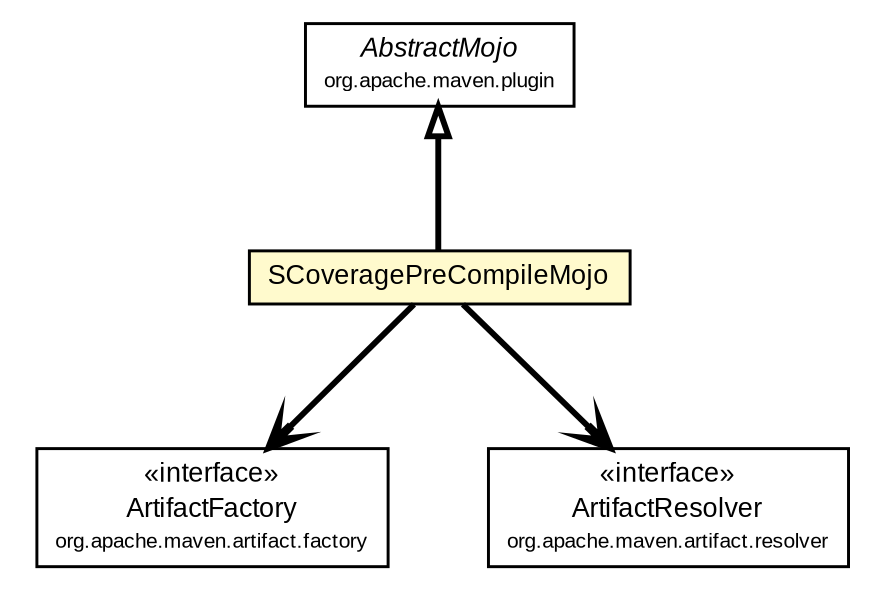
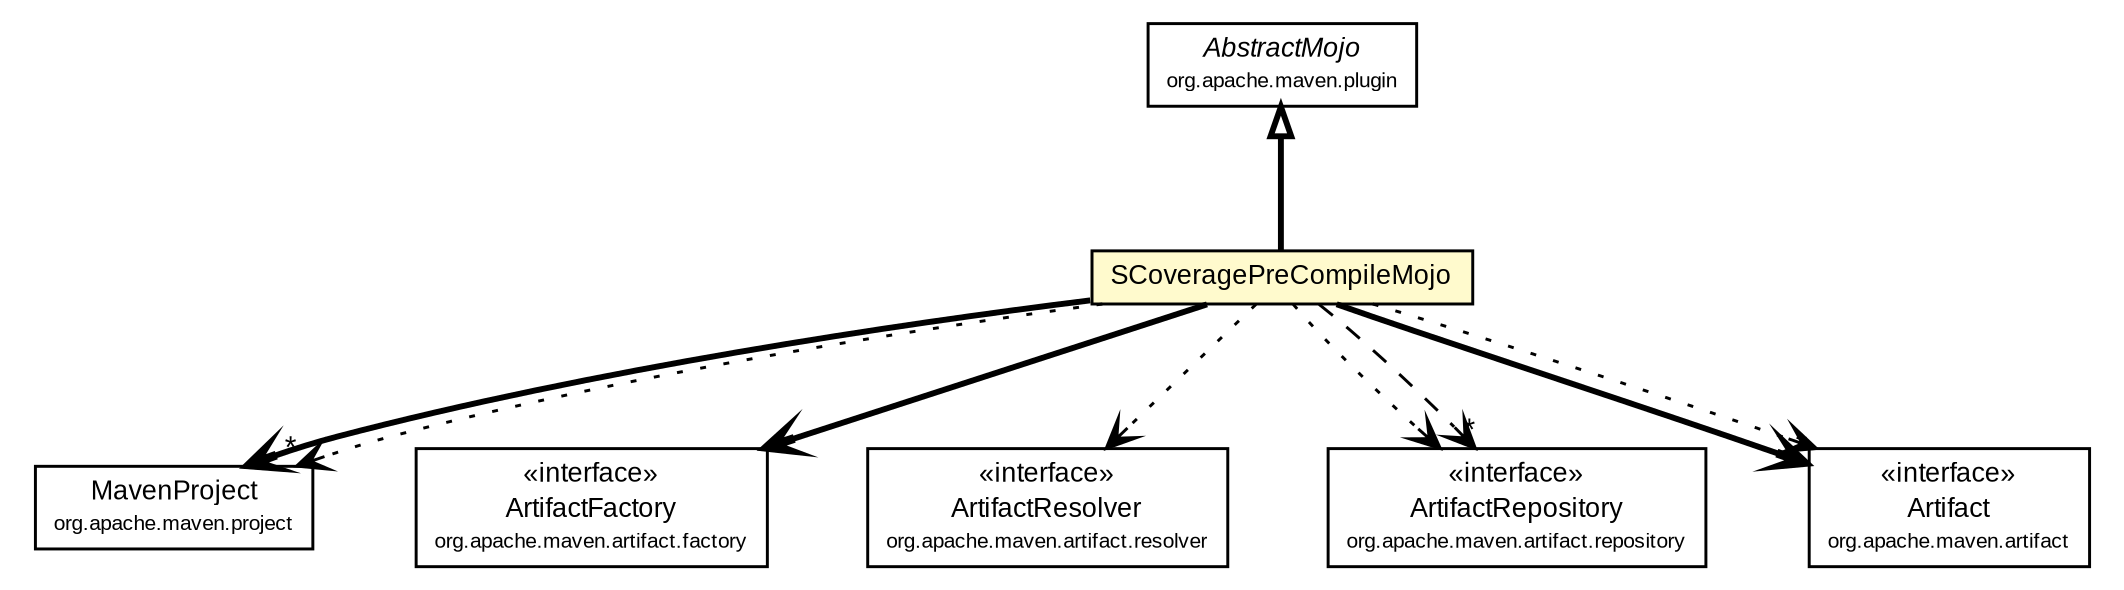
  digraph {
    nodesep=0.25
    ranksep=0.5
    node [fontcolor=black fontname=arial fontsize=9.0 shape=plaintext]
    edge [arrowhead=open color=black fontcolor=black fontname=arial fontsize=10.0 headport=p labelfontname=arial labelfontsize=10 style=bold tailport=p]
    n1 [label=<<table title="org.scoverage.plugin.SCoveragePreCompileMojo" border="0" cellborder="1" cellspacing="0" cellpadding="2" port="p" bgcolor="lemonChiffon" href="./SCoveragePreCompileMojo.html"> 		<tr><td><table border="0" cellspacing="0" cellpadding="1"> <tr><td align="center" balign="center"> SCoveragePreCompileMojo </td></tr> 		</table></td></tr> 		</table>>]
+   n2 [label=<<table title="org.apache.maven.project.MavenProject" border="0" cellborder="1" cellspacing="0" cellpadding="2" port="p"> 		<tr><td><table border="0" cellspacing="0" cellpadding="1"> <tr><td align="center" balign="center"> MavenProject </td></tr> <tr><td align="center" balign="center"><font point-size="7.0"> org.apache.maven.project </font></td></tr> 		</table></td></tr> 		</table>>]
    n3 [label=<<table title="org.apache.maven.artifact.factory.ArtifactFactory" border="0" cellborder="1" cellspacing="0" cellpadding="2" port="p"> 		<tr><td><table border="0" cellspacing="0" cellpadding="1"> <tr><td align="center" balign="center"> &#171;interface&#187; </td></tr> <tr><td align="center" balign="center"> ArtifactFactory </td></tr> <tr><td align="center" balign="center"><font point-size="7.0"> org.apache.maven.artifact.factory </font></td></tr> 		</table></td></tr> 		</table>>]
    n4 [label=<<table title="org.apache.maven.artifact.resolver.ArtifactResolver" border="0" cellborder="1" cellspacing="0" cellpadding="2" port="p"> 		<tr><td><table border="0" cellspacing="0" cellpadding="1"> <tr><td align="center" balign="center"> &#171;interface&#187; </td></tr> <tr><td align="center" balign="center"> ArtifactResolver </td></tr> <tr><td align="center" balign="center"><font point-size="7.0"> org.apache.maven.artifact.resolver </font></td></tr> 		</table></td></tr> 		</table>>]
+   n5 [label=<<table title="org.apache.maven.artifact.repository.ArtifactRepository" border="0" cellborder="1" cellspacing="0" cellpadding="2" port="p"> 		<tr><td><table border="0" cellspacing="0" cellpadding="1"> <tr><td align="center" balign="center"> &#171;interface&#187; </td></tr> <tr><td align="center" balign="center"> ArtifactRepository </td></tr> <tr><td align="center" balign="center"><font point-size="7.0"> org.apache.maven.artifact.repository </font></td></tr> 		</table></td></tr> 		</table>>]
+   n6 [label=<<table title="org.apache.maven.artifact.Artifact" border="0" cellborder="1" cellspacing="0" cellpadding="2" port="p"> 		<tr><td><table border="0" cellspacing="0" cellpadding="1"> <tr><td align="center" balign="center"> &#171;interface&#187; </td></tr> <tr><td align="center" balign="center"> Artifact </td></tr> <tr><td align="center" balign="center"><font point-size="7.0"> org.apache.maven.artifact </font></td></tr> 		</table></td></tr> 		</table>>]
    n7 [label=<<table title="org.apache.maven.plugin.AbstractMojo" border="0" cellborder="1" cellspacing="0" cellpadding="2" port="p" href="http://maven.apache.org/ref/2.2.1/maven-plugin-api/apidocs/org/apache/maven/plugin/AbstractMojo.html"> 		<tr><td><table border="0" cellspacing="0" cellpadding="1"> <tr><td align="center" balign="center"><font face="arial italic"> AbstractMojo </font></td></tr> <tr><td align="center" balign="center"><font point-size="7.0"> org.apache.maven.plugin </font></td></tr> 		</table></td></tr> 		</table>>]
+   n1 -> n2
+   n1 -> n2 [headlabel="*" style=dotted]
    n1 -> n3
-   n1 -> n4
+   n1 -> n4 [style=dotted]
+   n1 -> n5 [style=dotted]
+   n1 -> n5 [headlabel="*" style=dashed]
+   n1 -> n6 [headlabel="*"]
+   n1 -> n6 [style=dotted]
    n7 -> n1 [arrowtail=empty dir=back fontsize=10 arrowhead="" color="" fontcolor=""]
  }
